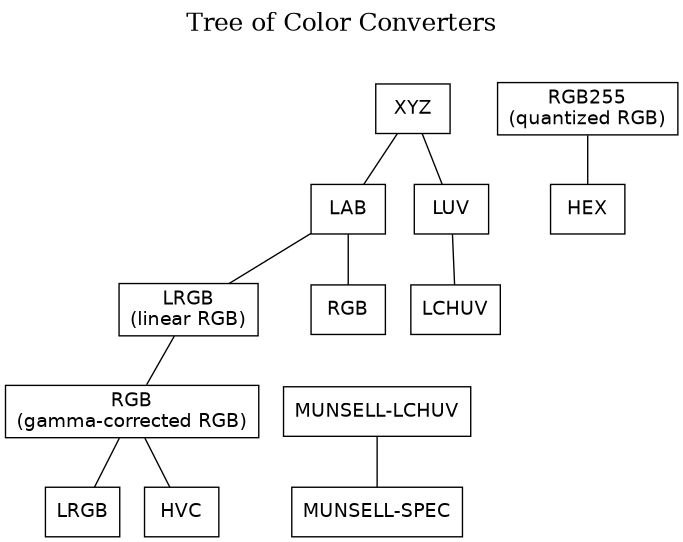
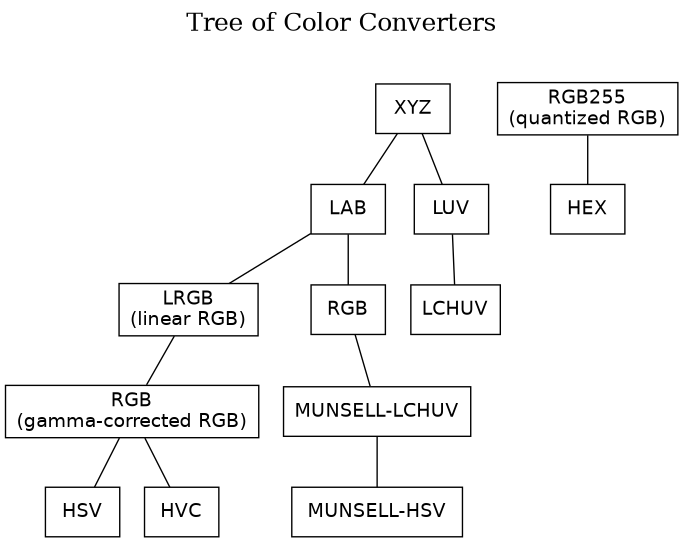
  graph {
    fontsize=18
    label="Tree of Color Converters"
    labelloc=t
    node [fontname=helvetica shape=box]
    XYZ
    LAB
    LUV
    "LRGB\n(linear RGB)"
    "RGB\n(gamma-corrected RGB)"
    n6 [label=RGB]
    LCHUV
-   HSV [label=LRGB]
+   HSV
    n9 [label=HVC]
    "RGB255\n(quantized RGB)"
    HEX
    n12 [label="MUNSELL-LCHUV"]
-   "MUNSELL-SPEC"
+   "MUNSELL-SPEC" [label="MUNSELL-HSV"]
    XYZ -- LAB
    XYZ -- LUV
    LAB -- "LRGB\n(linear RGB)"
    LAB -- n6
    LUV -- LCHUV
    "LRGB\n(linear RGB)" -- "RGB\n(gamma-corrected RGB)"
    "RGB\n(gamma-corrected RGB)" -- HSV
    "RGB\n(gamma-corrected RGB)" -- n9
+   n6 -- n12
    "RGB255\n(quantized RGB)" -- HEX
    n12 -- "MUNSELL-SPEC"
  }
